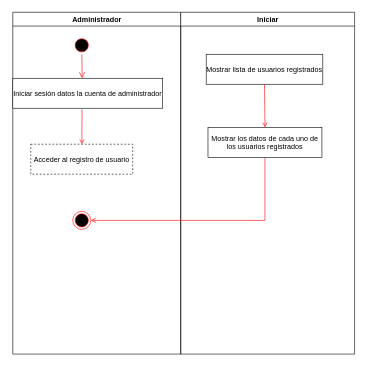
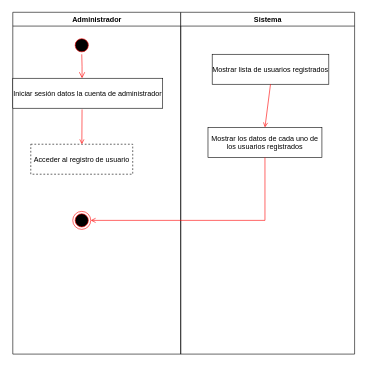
  <mxCell id="0" />
  <mxCell id="1" parent="0" />
  <mxCell id="2" value="Administrador" style="swimlane;whiteSpace=wrap" vertex="1" parent="1"><mxGeometry x="20.5" y="20" width="280" height="570" as="geometry" /></mxCell>
  <mxCell id="3" value="" style="ellipse;shape=startState;fillColor=#000000;strokeColor=#ff0000;" vertex="1" parent="2"><mxGeometry x="100" y="40" width="30" height="30" as="geometry" /></mxCell>
  <mxCell id="4" value="" style="edgeStyle=elbowEdgeStyle;elbow=horizontal;verticalAlign=bottom;endArrow=open;endSize=8;strokeColor=#FF0000;endFill=1;rounded=0" edge="1" parent="2" source="3" target="5"><mxGeometry x="100" y="40" as="geometry"><mxPoint x="115" y="110" as="targetPoint" /></mxGeometry></mxCell>
  <mxCell id="5" value="Iniciar sesión datos la cuenta de administrador" style="" vertex="1" parent="2"><mxGeometry y="110" width="250" height="50" as="geometry" /></mxCell>
  <mxCell id="6" value="Acceder al registro de usuario" style="dashed=1;" vertex="1" parent="2"><mxGeometry x="30" y="220" width="170" height="50" as="geometry" /></mxCell>
  <mxCell id="7" value="" style="endArrow=open;strokeColor=#FF0000;endFill=1;rounded=0" edge="1" parent="2" target="6"><mxGeometry relative="1" as="geometry"><mxPoint x="115.5" y="162" as="sourcePoint" /></mxGeometry></mxCell>
  <mxCell id="8" value="" style="ellipse;html=1;shape=endState;fillColor=#000000;strokeColor=#ff0000;" vertex="1" parent="2"><mxGeometry x="100" y="332" width="30" height="30" as="geometry" /></mxCell>
- <mxCell id="9" value="Iniciar" style="swimlane;whiteSpace=wrap" vertex="1" parent="1"><mxGeometry x="300.5" y="20" width="290" height="570" as="geometry" /></mxCell>
- <mxCell id="10" value="Mostrar lista de usuarios registrados" style="" vertex="1" parent="9"><mxGeometry x="42.5" y="70" width="194.5" height="50" as="geometry" /></mxCell>
+ <mxCell id="9" value="Sistema" style="swimlane;whiteSpace=wrap" vertex="1" parent="1"><mxGeometry x="300.5" y="20" width="290" height="570" as="geometry" /></mxCell>
+ <mxCell id="10" value="Mostrar lista de usuarios registrados" style="" vertex="1" parent="9"><mxGeometry x="52.5" y="70" width="194.5" height="50" as="geometry" /></mxCell>
  <mxCell id="11" value="Mostrar los datos de cada uno de&#10;los usuarios registrados" style="" vertex="1" parent="9"><mxGeometry x="45.5" y="192" width="190" height="50" as="geometry" /></mxCell>
  <mxCell id="12" value="" style="endArrow=open;strokeColor=#FF0000;endFill=1;rounded=0;exitX=0.5;exitY=1;exitDx=0;exitDy=0;entryX=0.5;entryY=0;entryDx=0;entryDy=0;" edge="1" parent="9" source="10" target="11"><mxGeometry relative="1" as="geometry"><mxPoint x="-154.5" y="172" as="sourcePoint" /><mxPoint x="139.5" y="192" as="targetPoint" /></mxGeometry></mxCell>
  <mxCell id="13" value="" style="endArrow=open;strokeColor=#FF0000;endFill=1;rounded=0;exitX=0.5;exitY=1;exitDx=0;exitDy=0;entryX=1;entryY=0.5;entryDx=0;entryDy=0;" edge="1" parent="1" source="11" target="8"><mxGeometry relative="1" as="geometry"><mxPoint x="450.5" y="150" as="sourcePoint" /><mxPoint x="176" y="372" as="targetPoint" /><Array as="points"><mxPoint x="441" y="367" /></Array></mxGeometry></mxCell>
